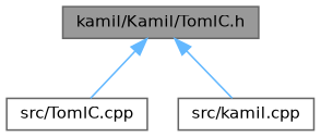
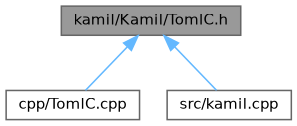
  digraph {
    node [color=grey40 fillcolor=white fontname=Helvetica fontsize=10 shape=box style=filled]
    edge [color=steelblue1 dir=back fontname=Helvetica fontsize=10 labelfontname=Helvetica labelfontsize=10 style=solid]
    n1 [color=gray40 fillcolor=grey60 fontcolor=black height=0.2 label="kamil/Kamil/TomlC.h" width=0.4]
-   n2 [height=0.2 label="src/TomlC.cpp" width=0.4]
+   n2 [height=0.2 label="cpp/TomlC.cpp" width=0.4]
    n3 [height=0.2 label="src/kamil.cpp" width=0.4]
    n1 -> n2
    n1 -> n3
  }
